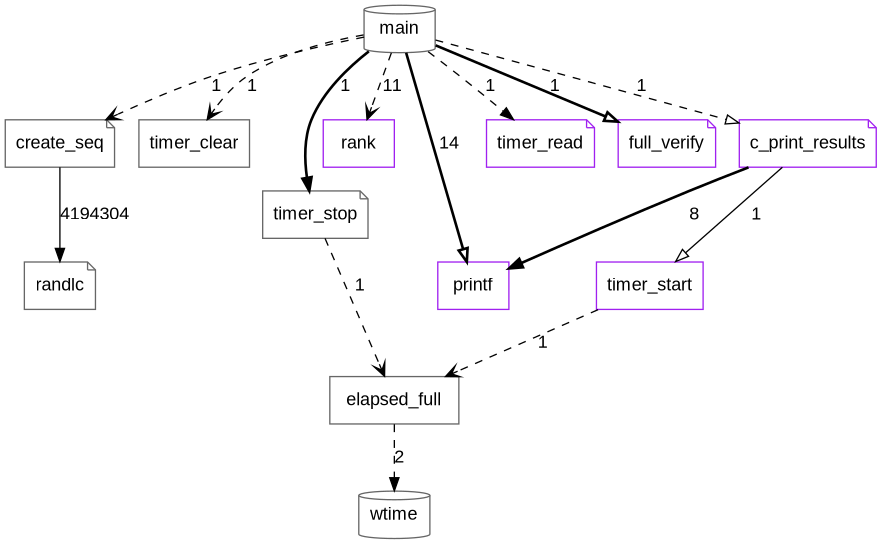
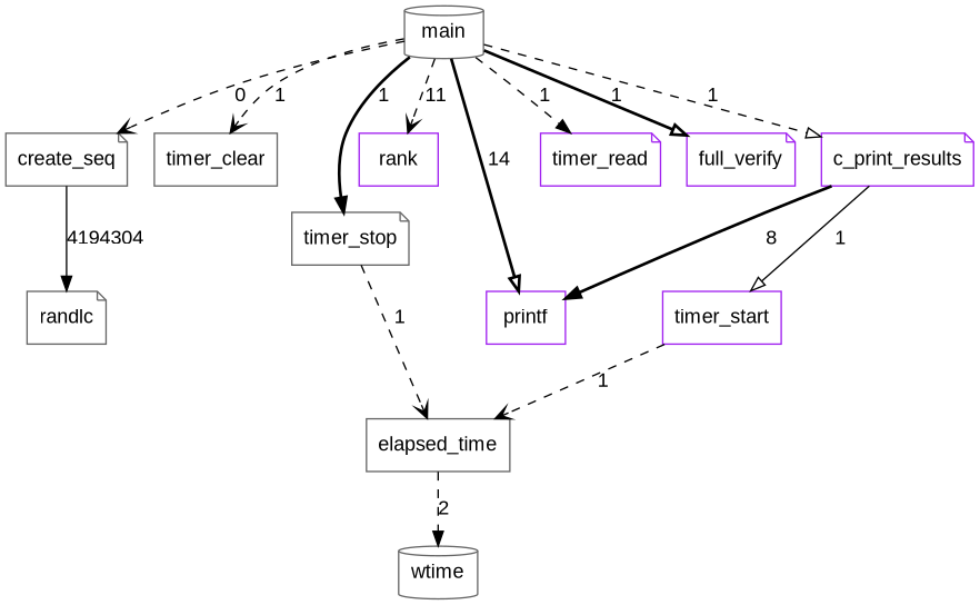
  digraph {
    fontname="Liberation Sans"
    node [color=gray40 fontname="Liberation Sans" shape=note]
    edge [arrowhead=normal fontname="Liberation Sans" style=dashed]
    create_seq
    randlc
    main [shape=cylinder]
    timer_clear [shape=box]
    printf [color=purple shape=box]
    rank [color=purple shape=box]
    timer_stop
    timer_read [color=purple]
    full_verify [color=purple]
    c_print_results [color=purple]
    timer_start [color=purple shape=box]
-   elapsed_time [shape=box label=elapsed_full]
+   elapsed_time [shape=box]
    wtime [shape=cylinder]
    create_seq -> randlc [label=4194304 style=solid]
-   main -> create_seq [arrowhead=vee label=1]
+   main -> create_seq [arrowhead=vee label=0]
    main -> timer_clear [arrowhead=vee label=1]
    main -> printf [arrowhead=onormal label=14 style=bold]
    main -> rank [arrowhead=vee label=11]
    main -> timer_stop [label=1 style=bold]
    main -> timer_read [label=1]
    main -> full_verify [arrowhead=onormal label=1 style=bold]
    main -> c_print_results [arrowhead=onormal label=1]
    timer_stop -> elapsed_time [arrowhead=vee label=1]
    c_print_results -> printf [label=8 style=bold]
    c_print_results -> timer_start [arrowhead=onormal label=1 style=solid]
    timer_start -> elapsed_time [arrowhead=vee label=1]
    elapsed_time -> wtime [label=2]
  }
